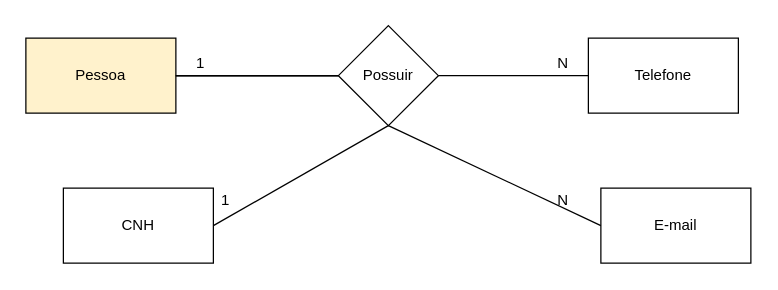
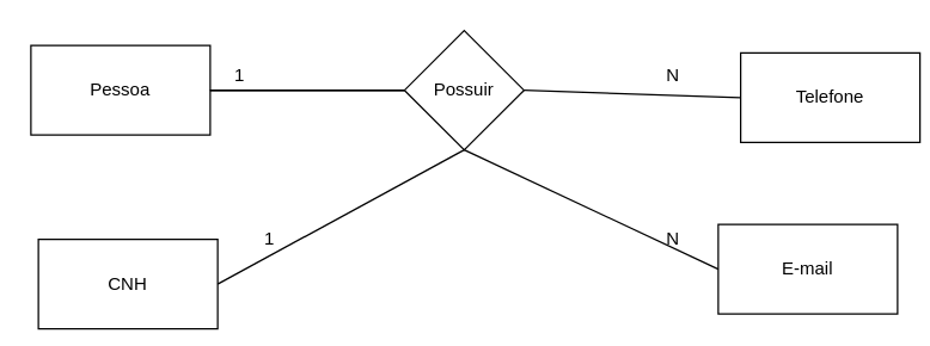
  <mxCell id="0" />
  <mxCell id="1" parent="0" />
- <mxCell id="2" value="Pessoa" style="rounded=0;whiteSpace=wrap;html=1;fillColor=#fff2cc;" vertex="1" parent="1"><mxGeometry x="20" y="30" width="120" height="60" as="geometry" /></mxCell>
- <mxCell id="3" value="Telefone" style="rounded=0;whiteSpace=wrap;html=1;" vertex="1" parent="1"><mxGeometry x="470" y="30" width="120" height="60" as="geometry" /></mxCell>
+ <mxCell id="2" value="Pessoa" style="rounded=0;whiteSpace=wrap;html=1;" vertex="1" parent="1"><mxGeometry x="20" y="30" width="120" height="60" as="geometry" /></mxCell>
+ <mxCell id="3" value="Telefone" style="rounded=0;whiteSpace=wrap;html=1;" vertex="1" parent="1"><mxGeometry x="495" y="35" width="120" height="60" as="geometry" /></mxCell>
  <mxCell id="4" value="Possuir" style="rhombus;whiteSpace=wrap;html=1;" vertex="1" parent="1"><mxGeometry x="270" y="20" width="80" height="80" as="geometry" /></mxCell>
  <mxCell id="5" value="E-mail" style="rounded=0;whiteSpace=wrap;html=1;" vertex="1" parent="1"><mxGeometry x="480" y="150" width="120" height="60" as="geometry" /></mxCell>
- <mxCell id="6" value="CNH" style="rounded=0;whiteSpace=wrap;html=1;" vertex="1" parent="1"><mxGeometry x="50" y="150" width="120" height="60" as="geometry" /></mxCell>
+ <mxCell id="6" value="CNH" style="rounded=0;whiteSpace=wrap;html=1;" vertex="1" parent="1"><mxGeometry x="25" y="160" width="120" height="60" as="geometry" /></mxCell>
  <mxCell id="7" value="" style="endArrow=none;html=1;entryX=0;entryY=0.5;entryDx=0;entryDy=0;" edge="1" parent="1" target="4"><mxGeometry width="50" height="50" relative="1" as="geometry"><mxPoint x="140" y="60" as="sourcePoint" /><mxPoint x="190" y="20" as="targetPoint" /></mxGeometry></mxCell>
  <mxCell id="8" value="" style="endArrow=none;html=1;entryX=0;entryY=0.5;entryDx=0;entryDy=0;" edge="1" parent="1" target="4"><mxGeometry width="50" height="50" relative="1" as="geometry"><mxPoint x="140" y="60" as="sourcePoint" /><mxPoint x="270" y="60" as="targetPoint" /><Array as="points"><mxPoint x="240" y="60" /></Array></mxGeometry></mxCell>
  <mxCell id="9" value="" style="endArrow=none;html=1;entryX=0;entryY=0.5;entryDx=0;entryDy=0;" edge="1" parent="1" target="4"><mxGeometry width="50" height="50" relative="1" as="geometry"><mxPoint x="140" y="60" as="sourcePoint" /><mxPoint x="270" y="60" as="targetPoint" /><Array as="points"><mxPoint x="240" y="60" /></Array></mxGeometry></mxCell>
  <mxCell id="10" value="" style="endArrow=none;html=1;entryX=0;entryY=0.5;entryDx=0;entryDy=0;" edge="1" parent="1" target="4"><mxGeometry width="50" height="50" relative="1" as="geometry"><mxPoint x="140" y="60" as="sourcePoint" /><mxPoint x="270" y="60" as="targetPoint" /><Array as="points"><mxPoint x="200" y="60" /><mxPoint x="240" y="60" /></Array></mxGeometry></mxCell>
  <mxCell id="11" value="" style="endArrow=none;html=1;entryX=0;entryY=0.5;entryDx=0;entryDy=0;" edge="1" parent="1" target="3"><mxGeometry width="50" height="50" relative="1" as="geometry"><mxPoint x="350" y="60" as="sourcePoint" /><mxPoint x="400" y="10" as="targetPoint" /></mxGeometry></mxCell>
  <mxCell id="12" value="" style="endArrow=none;html=1;exitX=0;exitY=0.5;exitDx=0;exitDy=0;" edge="1" parent="1" source="5"><mxGeometry width="50" height="50" relative="1" as="geometry"><mxPoint x="260" y="150" as="sourcePoint" /><mxPoint x="310" y="100" as="targetPoint" /></mxGeometry></mxCell>
  <mxCell id="13" value="" style="endArrow=none;html=1;exitX=1;exitY=0.5;exitDx=0;exitDy=0;" edge="1" parent="1" source="6"><mxGeometry width="50" height="50" relative="1" as="geometry"><mxPoint x="200" y="210" as="sourcePoint" /><mxPoint x="310" y="100" as="targetPoint" /></mxGeometry></mxCell>
  <mxCell id="14" value="1" style="text;html=1;strokeColor=none;fillColor=none;align=center;verticalAlign=middle;whiteSpace=wrap;rounded=0;" vertex="1" parent="1"><mxGeometry x="140" y="40" width="40" height="20" as="geometry" /></mxCell>
  <mxCell id="15" value="N" style="text;html=1;strokeColor=none;fillColor=none;align=center;verticalAlign=middle;whiteSpace=wrap;rounded=0;" vertex="1" parent="1"><mxGeometry x="430" y="40" width="40" height="20" as="geometry" /></mxCell>
  <mxCell id="16" value="N" style="text;html=1;strokeColor=none;fillColor=none;align=center;verticalAlign=middle;whiteSpace=wrap;rounded=0;" vertex="1" parent="1"><mxGeometry x="430" y="150" width="40" height="20" as="geometry" /></mxCell>
  <mxCell id="17" value="1" style="text;html=1;strokeColor=none;fillColor=none;align=center;verticalAlign=middle;whiteSpace=wrap;rounded=0;" vertex="1" parent="1"><mxGeometry x="170" y="150" width="20" height="20" as="geometry" /></mxCell>
